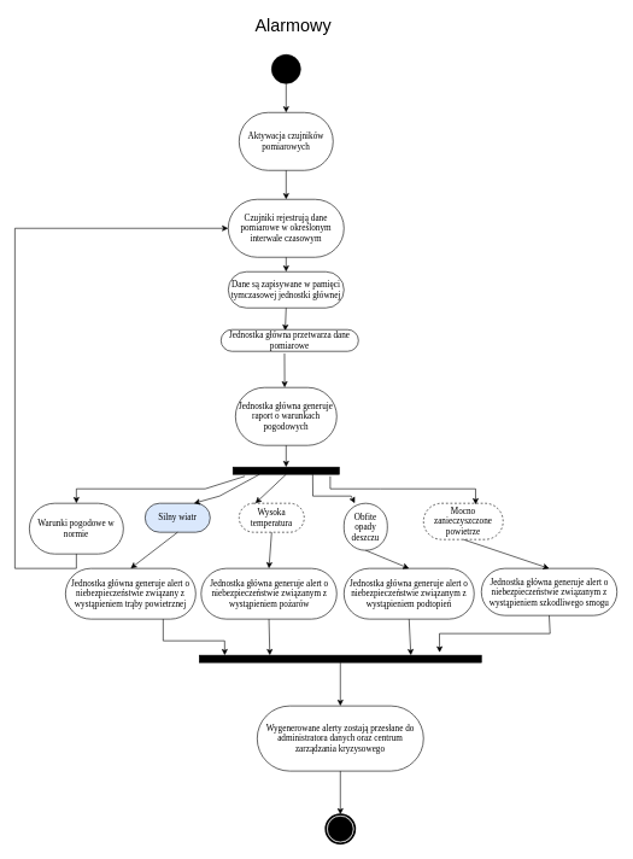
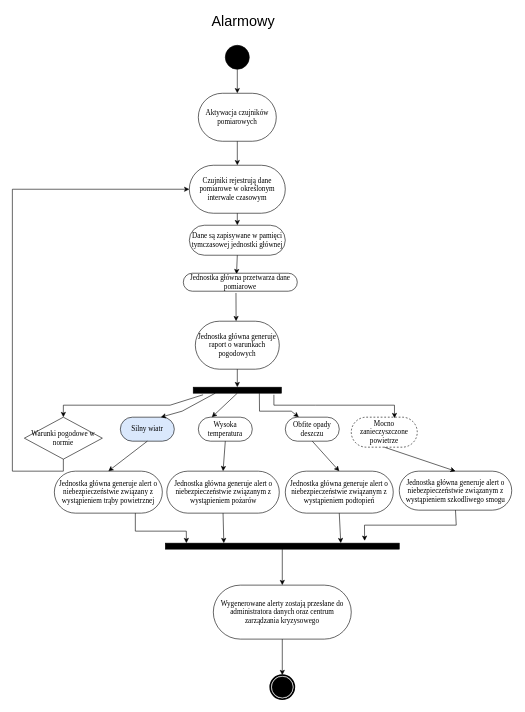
  <mxCell id="0" />
  <mxCell id="1" parent="0" />
- <mxCell id="2" value="Warunki pogodowe w normie" style="rounded=1;whiteSpace=wrap;html=1;shadow=0;comic=0;labelBackgroundColor=none;strokeWidth=1;fontFamily=Verdana;fontSize=12;align=center;arcSize=50;" vertex="1" parent="1"><mxGeometry x="40" y="695" width="130" height="70" as="geometry" /></mxCell>
+ <mxCell id="2" value="Warunki pogodowe w normie" style="rhombus;whiteSpace=wrap;html=1;shadow=0;comic=0;labelBackgroundColor=none;strokeWidth=1;fontFamily=Verdana;fontSize=12;align=center;arcSize=50;" vertex="1" parent="1"><mxGeometry x="40" y="695" width="130" height="70" as="geometry" /></mxCell>
  <mxCell id="3" value="Silny wiatr" style="rounded=1;whiteSpace=wrap;html=1;shadow=0;comic=0;labelBackgroundColor=none;strokeWidth=1;fontFamily=Verdana;fontSize=12;align=center;arcSize=50;fillColor=#dae8fc;" vertex="1" parent="1"><mxGeometry x="200" y="695" width="90" height="40" as="geometry" /></mxCell>
  <mxCell id="4" value="Jednostka główna generuje alert o niebezpieczeństwie związany z wystąpieniem trąby powietrznej" style="rounded=1;whiteSpace=wrap;html=1;shadow=0;comic=0;labelBackgroundColor=none;strokeWidth=1;fontFamily=Verdana;fontSize=12;align=center;arcSize=50;" vertex="1" parent="1"><mxGeometry x="90" y="785" width="180" height="70" as="geometry" /></mxCell>
  <mxCell id="5" value="" style="endArrow=classic;html=1;rounded=0;exitX=0.5;exitY=1;exitDx=0;exitDy=0;entryX=0.5;entryY=0;entryDx=0;entryDy=0;" edge="1" parent="1" source="3" target="4"><mxGeometry width="50" height="50" relative="1" as="geometry"><mxPoint x="190" y="945" as="sourcePoint" /><mxPoint x="240" y="895" as="targetPoint" /></mxGeometry></mxCell>
  <mxCell id="6" value="" style="ellipse;whiteSpace=wrap;html=1;rounded=0;shadow=0;comic=0;labelBackgroundColor=none;strokeWidth=1;fillColor=#000000;fontFamily=Verdana;fontSize=12;align=center;" vertex="1" parent="1"><mxGeometry x="375" y="75" width="40" height="40" as="geometry" /></mxCell>
  <mxCell id="7" value="Aktywacja czujników pomiarowych" style="rounded=1;whiteSpace=wrap;html=1;shadow=0;comic=0;labelBackgroundColor=none;strokeWidth=1;fontFamily=Verdana;fontSize=12;align=center;arcSize=50;" vertex="1" parent="1"><mxGeometry x="330" y="155" width="130" height="80" as="geometry" /></mxCell>
  <mxCell id="8" value="Czujniki rejestrują dane pomiarowe w określonym interwale czasowym" style="rounded=1;whiteSpace=wrap;html=1;shadow=0;comic=0;labelBackgroundColor=none;strokeWidth=1;fontFamily=Verdana;fontSize=12;align=center;arcSize=50;" vertex="1" parent="1"><mxGeometry x="315" y="275" width="160" height="80" as="geometry" /></mxCell>
  <mxCell id="9" value="" style="endArrow=classic;html=1;rounded=0;exitX=0.5;exitY=1;exitDx=0;exitDy=0;entryX=0.5;entryY=0;entryDx=0;entryDy=0;" edge="1" parent="1" source="6" target="7"><mxGeometry width="50" height="50" relative="1" as="geometry"><mxPoint x="385" y="465" as="sourcePoint" /><mxPoint x="435" y="415" as="targetPoint" /></mxGeometry></mxCell>
  <mxCell id="10" value="" style="endArrow=classic;html=1;rounded=0;exitX=0.5;exitY=1;exitDx=0;exitDy=0;entryX=0.5;entryY=0;entryDx=0;entryDy=0;" edge="1" parent="1" source="7" target="8"><mxGeometry width="50" height="50" relative="1" as="geometry"><mxPoint x="385" y="485" as="sourcePoint" /><mxPoint x="435" y="435" as="targetPoint" /></mxGeometry></mxCell>
  <mxCell id="11" value="Dane są zapisywane w pamięci tymczasowej jednostki głównej" style="rounded=1;whiteSpace=wrap;html=1;shadow=0;comic=0;labelBackgroundColor=none;strokeWidth=1;fontFamily=Verdana;fontSize=12;align=center;arcSize=50;" vertex="1" parent="1"><mxGeometry x="315" y="375" width="160" height="50" as="geometry" /></mxCell>
  <mxCell id="12" value="" style="endArrow=classic;html=1;rounded=0;exitX=0.5;exitY=1;exitDx=0;exitDy=0;entryX=0.5;entryY=0;entryDx=0;entryDy=0;" edge="1" parent="1" source="8" target="11"><mxGeometry width="50" height="50" relative="1" as="geometry"><mxPoint x="375" y="555" as="sourcePoint" /><mxPoint x="425" y="505" as="targetPoint" /></mxGeometry></mxCell>
  <mxCell id="13" value="" style="endArrow=classic;html=1;rounded=0;exitX=0.5;exitY=1;exitDx=0;exitDy=0;entryX=0.457;entryY=0.155;entryDx=0;entryDy=0;entryPerimeter=0;" edge="1" parent="1" source="11"><mxGeometry width="50" height="50" relative="1" as="geometry"><mxPoint x="395" y="565" as="sourcePoint" /><mxPoint x="393.679" y="456.55" as="targetPoint" /></mxGeometry></mxCell>
  <mxCell id="14" value="Jednostka główna przetwarza dane pomiarowe" style="rounded=1;whiteSpace=wrap;html=1;shadow=0;comic=0;labelBackgroundColor=none;strokeWidth=1;fontFamily=Verdana;fontSize=12;align=center;arcSize=50;" vertex="1" parent="1"><mxGeometry x="305" y="455" width="190" height="30" as="geometry" /></mxCell>
  <mxCell id="15" value="" style="endArrow=classic;html=1;rounded=0;exitX=0.462;exitY=1.097;exitDx=0;exitDy=0;exitPerimeter=0;" edge="1" parent="1" source="14"><mxGeometry width="50" height="50" relative="1" as="geometry"><mxPoint x="335" y="595" as="sourcePoint" /><mxPoint x="393" y="535" as="targetPoint" /></mxGeometry></mxCell>
  <mxCell id="16" value="Jednostka główna generuje raport o warunkach pogodowych" style="rounded=1;whiteSpace=wrap;html=1;shadow=0;comic=0;labelBackgroundColor=none;strokeWidth=1;fontFamily=Verdana;fontSize=12;align=center;arcSize=50;" vertex="1" parent="1"><mxGeometry x="325" y="535" width="140" height="80" as="geometry" /></mxCell>
  <mxCell id="17" value="" style="whiteSpace=wrap;html=1;rounded=0;shadow=0;comic=0;labelBackgroundColor=none;strokeWidth=1;fillColor=#000000;fontFamily=Verdana;fontSize=12;align=center;rotation=0;" vertex="1" parent="1"><mxGeometry x="321.5" y="645" width="147" height="10" as="geometry" /></mxCell>
  <mxCell id="18" value="" style="endArrow=classic;html=1;rounded=0;exitX=0.5;exitY=1;exitDx=0;exitDy=0;entryX=0.5;entryY=0;entryDx=0;entryDy=0;" edge="1" parent="1" source="16" target="17"><mxGeometry width="50" height="50" relative="1" as="geometry"><mxPoint x="365" y="745" as="sourcePoint" /><mxPoint x="415" y="695" as="targetPoint" /></mxGeometry></mxCell>
- <mxCell id="19" value="Wysoka temperatura" style="rounded=1;whiteSpace=wrap;html=1;shadow=0;comic=0;labelBackgroundColor=none;strokeWidth=1;fontFamily=Verdana;fontSize=12;align=center;arcSize=50;dashed=1;" vertex="1" parent="1"><mxGeometry x="330" y="695" width="90" height="40" as="geometry" /></mxCell>
- <mxCell id="20" value="Obfite opady deszczu" style="rounded=1;whiteSpace=wrap;html=1;shadow=0;comic=0;labelBackgroundColor=none;strokeWidth=1;fontFamily=Verdana;fontSize=12;align=center;arcSize=50;" vertex="1" parent="1"><mxGeometry x="475" y="695" width="60" height="65" as="geometry" /></mxCell>
+ <mxCell id="19" value="Wysoka temperatura" style="rounded=1;whiteSpace=wrap;html=1;shadow=0;comic=0;labelBackgroundColor=none;strokeWidth=1;fontFamily=Verdana;fontSize=12;align=center;arcSize=50;" vertex="1" parent="1"><mxGeometry x="330" y="695" width="90" height="40" as="geometry" /></mxCell>
+ <mxCell id="20" value="Obfite opady deszczu" style="rounded=1;whiteSpace=wrap;html=1;shadow=0;comic=0;labelBackgroundColor=none;strokeWidth=1;fontFamily=Verdana;fontSize=12;align=center;arcSize=50;" vertex="1" parent="1"><mxGeometry x="475" y="695" width="90" height="40" as="geometry" /></mxCell>
  <mxCell id="21" value="Mocno zanieczyszczone powietrze" style="rounded=1;whiteSpace=wrap;html=1;shadow=0;comic=0;labelBackgroundColor=none;strokeWidth=1;fontFamily=Verdana;fontSize=12;align=center;arcSize=50;dashed=1;" vertex="1" parent="1"><mxGeometry x="585" y="695" width="110" height="50" as="geometry" /></mxCell>
  <mxCell id="22" value="" style="endArrow=classic;html=1;rounded=0;exitX=0.5;exitY=1;exitDx=0;exitDy=0;entryX=0.25;entryY=0;entryDx=0;entryDy=0;" edge="1" parent="1" source="17" target="19"><mxGeometry width="50" height="50" relative="1" as="geometry"><mxPoint x="405" y="825" as="sourcePoint" /><mxPoint x="455" y="775" as="targetPoint" /></mxGeometry></mxCell>
  <mxCell id="23" value="" style="endArrow=classic;html=1;rounded=0;exitX=0.75;exitY=1;exitDx=0;exitDy=0;entryX=0.25;entryY=0;entryDx=0;entryDy=0;" edge="1" parent="1" source="17" target="20"><mxGeometry width="50" height="50" relative="1" as="geometry"><mxPoint x="535" y="815" as="sourcePoint" /><mxPoint x="585" y="765" as="targetPoint" /><Array as="points"><mxPoint x="432" y="685" /><mxPoint x="485" y="685" /></Array></mxGeometry></mxCell>
  <mxCell id="24" value="" style="endArrow=classic;html=1;rounded=0;exitX=0.915;exitY=1.264;exitDx=0;exitDy=0;exitPerimeter=0;entryX=0.655;entryY=0.033;entryDx=0;entryDy=0;entryPerimeter=0;" edge="1" parent="1" source="17" target="21"><mxGeometry width="50" height="50" relative="1" as="geometry"><mxPoint x="485" y="845" as="sourcePoint" /><mxPoint x="535" y="795" as="targetPoint" /><Array as="points"><mxPoint x="456" y="675" /><mxPoint x="525" y="675" /><mxPoint x="657" y="675" /></Array></mxGeometry></mxCell>
  <mxCell id="25" value="Jednostka główna generuje alert o niebezpieczeństwie związanym z wystąpieniem pożarów" style="rounded=1;whiteSpace=wrap;html=1;shadow=0;comic=0;labelBackgroundColor=none;strokeWidth=1;fontFamily=Verdana;fontSize=12;align=center;arcSize=50;" vertex="1" parent="1"><mxGeometry x="277.5" y="785" width="187.5" height="70" as="geometry" /></mxCell>
  <mxCell id="26" value="Jednostka główna generuje alert o niebezpieczeństwie związanym z wystąpieniem podtopień" style="rounded=1;whiteSpace=wrap;html=1;shadow=0;comic=0;labelBackgroundColor=none;strokeWidth=1;fontFamily=Verdana;fontSize=12;align=center;arcSize=50;" vertex="1" parent="1"><mxGeometry x="475" y="785" width="180" height="70" as="geometry" /></mxCell>
  <mxCell id="27" value="" style="endArrow=classic;html=1;rounded=0;exitX=0.5;exitY=1;exitDx=0;exitDy=0;entryX=0.5;entryY=0;entryDx=0;entryDy=0;" edge="1" parent="1" source="19" target="25"><mxGeometry width="50" height="50" relative="1" as="geometry"><mxPoint x="370" y="965" as="sourcePoint" /><mxPoint x="420" y="915" as="targetPoint" /></mxGeometry></mxCell>
  <mxCell id="28" value="" style="endArrow=classic;html=1;rounded=0;exitX=0.5;exitY=1;exitDx=0;exitDy=0;entryX=0.5;entryY=0;entryDx=0;entryDy=0;" edge="1" parent="1" source="20" target="26"><mxGeometry width="50" height="50" relative="1" as="geometry"><mxPoint x="480" y="935" as="sourcePoint" /><mxPoint x="530" y="885" as="targetPoint" /></mxGeometry></mxCell>
  <mxCell id="29" value="" style="whiteSpace=wrap;html=1;rounded=0;shadow=0;comic=0;labelBackgroundColor=none;strokeWidth=1;fillColor=#000000;fontFamily=Verdana;fontSize=12;align=center;rotation=0;" vertex="1" parent="1"><mxGeometry x="275" y="905" width="390" height="10" as="geometry" /></mxCell>
  <mxCell id="30" value="" style="endArrow=classic;html=1;rounded=0;exitX=0.5;exitY=1;exitDx=0;exitDy=0;entryX=0.25;entryY=0;entryDx=0;entryDy=0;" edge="1" parent="1" source="25" target="29"><mxGeometry width="50" height="50" relative="1" as="geometry"><mxPoint x="560" y="755" as="sourcePoint" /><mxPoint x="610" y="705" as="targetPoint" /></mxGeometry></mxCell>
  <mxCell id="31" value="" style="endArrow=classic;html=1;rounded=0;exitX=0.5;exitY=1;exitDx=0;exitDy=0;entryX=0.75;entryY=0;entryDx=0;entryDy=0;" edge="1" parent="1" source="26" target="29"><mxGeometry width="50" height="50" relative="1" as="geometry"><mxPoint x="560" y="755" as="sourcePoint" /><mxPoint x="610" y="705" as="targetPoint" /></mxGeometry></mxCell>
  <mxCell id="32" value="" style="endArrow=classic;html=1;rounded=0;exitX=0.5;exitY=1;exitDx=0;exitDy=0;" edge="1" parent="1" source="29"><mxGeometry width="50" height="50" relative="1" as="geometry"><mxPoint x="440" y="1015" as="sourcePoint" /><mxPoint x="470" y="975" as="targetPoint" /></mxGeometry></mxCell>
  <mxCell id="33" value="Wygenerowane alerty zostają przesłane do administratora danych oraz centrum zarządzania kryzysowego" style="rounded=1;whiteSpace=wrap;html=1;shadow=0;comic=0;labelBackgroundColor=none;strokeWidth=1;fontFamily=Verdana;fontSize=12;align=center;arcSize=50;" vertex="1" parent="1"><mxGeometry x="355" y="975" width="230" height="90" as="geometry" /></mxCell>
  <mxCell id="34" value="Jednostka główna generuje alert o niebezpieczeństwie związanym z wystąpieniem szkodliwego smogu" style="rounded=1;whiteSpace=wrap;html=1;shadow=0;comic=0;labelBackgroundColor=none;strokeWidth=1;fontFamily=Verdana;fontSize=12;align=center;arcSize=50;" vertex="1" parent="1"><mxGeometry x="665" y="785" width="187.5" height="65" as="geometry" /></mxCell>
  <mxCell id="35" value="" style="endArrow=classic;html=1;rounded=0;exitX=0.112;exitY=1.264;exitDx=0;exitDy=0;exitPerimeter=0;entryX=0.5;entryY=0;entryDx=0;entryDy=0;" edge="1" parent="1" source="17" target="2"><mxGeometry width="50" height="50" relative="1" as="geometry"><mxPoint x="280" y="675" as="sourcePoint" /><mxPoint x="80" y="605" as="targetPoint" /><Array as="points"><mxPoint x="283" y="675" /><mxPoint x="105" y="675" /></Array></mxGeometry></mxCell>
  <mxCell id="36" value="" style="endArrow=classic;html=1;rounded=0;exitX=0.25;exitY=1;exitDx=0;exitDy=0;entryX=0.75;entryY=0;entryDx=0;entryDy=0;" edge="1" parent="1" source="17" target="3"><mxGeometry width="50" height="50" relative="1" as="geometry"><mxPoint x="330" y="825" as="sourcePoint" /><mxPoint x="380" y="775" as="targetPoint" /><Array as="points"><mxPoint x="303" y="685" /></Array></mxGeometry></mxCell>
  <mxCell id="37" value="" style="endArrow=classic;html=1;rounded=0;exitX=0.5;exitY=1;exitDx=0;exitDy=0;entryX=0;entryY=0.5;entryDx=0;entryDy=0;" edge="1" parent="1" source="2" target="8"><mxGeometry width="50" height="50" relative="1" as="geometry"><mxPoint x="10" y="665" as="sourcePoint" /><mxPoint x="180" y="395" as="targetPoint" /><Array as="points"><mxPoint x="105" y="785" /><mxPoint x="20" y="785" /><mxPoint x="20" y="315" /></Array></mxGeometry></mxCell>
  <mxCell id="38" value="" style="endArrow=classic;html=1;rounded=0;exitX=0.5;exitY=1;exitDx=0;exitDy=0;entryX=0.5;entryY=0;entryDx=0;entryDy=0;" edge="1" parent="1" source="21" target="34"><mxGeometry width="50" height="50" relative="1" as="geometry"><mxPoint x="630" y="955" as="sourcePoint" /><mxPoint x="680" y="905" as="targetPoint" /></mxGeometry></mxCell>
  <mxCell id="39" value="" style="endArrow=classic;html=1;rounded=0;exitX=0.75;exitY=1;exitDx=0;exitDy=0;entryX=0.09;entryY=0;entryDx=0;entryDy=0;entryPerimeter=0;" edge="1" parent="1" source="4" target="29"><mxGeometry width="50" height="50" relative="1" as="geometry"><mxPoint x="190" y="985" as="sourcePoint" /><mxPoint x="350" y="885" as="targetPoint" /><Array as="points"><mxPoint x="225" y="885" /><mxPoint x="310" y="885" /></Array></mxGeometry></mxCell>
  <mxCell id="40" value="" style="endArrow=classic;html=1;rounded=0;exitX=0.5;exitY=1;exitDx=0;exitDy=0;entryX=0.852;entryY=-0.391;entryDx=0;entryDy=0;entryPerimeter=0;" edge="1" parent="1" source="34" target="29"><mxGeometry width="50" height="50" relative="1" as="geometry"><mxPoint x="740" y="935" as="sourcePoint" /><mxPoint x="600" y="875" as="targetPoint" /><Array as="points"><mxPoint x="760" y="875" /><mxPoint x="607" y="875" /></Array></mxGeometry></mxCell>
  <mxCell id="41" value="" style="endArrow=classic;html=1;rounded=0;exitX=0.5;exitY=1;exitDx=0;exitDy=0;" edge="1" parent="1" source="33"><mxGeometry width="50" height="50" relative="1" as="geometry"><mxPoint x="460" y="1075" as="sourcePoint" /><mxPoint x="470" y="1125" as="targetPoint" /></mxGeometry></mxCell>
  <mxCell id="42" value="" style="shape=mxgraph.bpmn.shape;html=1;verticalLabelPosition=bottom;labelBackgroundColor=#ffffff;verticalAlign=top;perimeter=ellipsePerimeter;outline=end;symbol=terminate;rounded=0;shadow=0;comic=0;strokeWidth=1;fontFamily=Verdana;fontSize=12;align=center;" vertex="1" parent="1"><mxGeometry x="450" y="1125" width="40" height="40" as="geometry" /></mxCell>
  <mxCell id="43" value="&lt;font style=&quot;font-size: 24px;&quot;&gt;Alarmowy&lt;/font&gt;" style="text;html=1;strokeColor=none;fillColor=none;align=center;verticalAlign=middle;whiteSpace=wrap;rounded=0;" vertex="1" parent="1"><mxGeometry x="170" y="20" width="470" height="30" as="geometry" /></mxCell>
